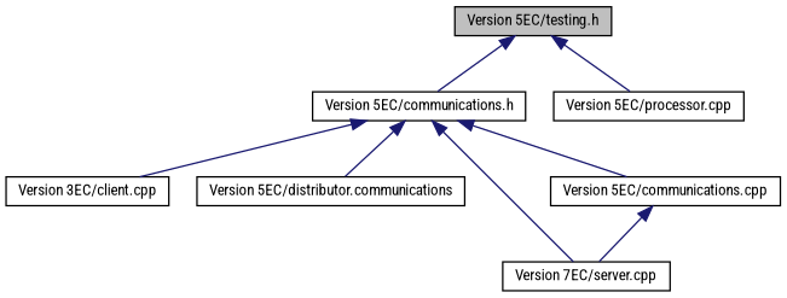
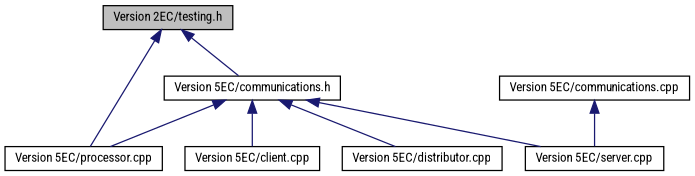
  digraph {
    fontname="Roboto Condensed"
    node [color=black fillcolor=white fontname="Roboto Condensed" fontsize=10 shape=record style=filled]
    edge [color=midnightblue dir=back fontname="Roboto Condensed" fontsize=10 labelfontname=Helvetica labelfontsize=10 style=solid]
-   n1 [fillcolor=grey75 fontcolor=black height=0.2 label="Version 5EC/testing.h" width=0.4]
+   n1 [fillcolor=grey75 fontcolor=black height=0.2 label="Version 2EC/testing.h" width=0.4]
    n2 [height=0.2 label="Version 5EC/communications.h" width=0.4]
    n3 [height=0.2 label="Version 5EC/processor.cpp" width=0.4]
-   n4 [height=0.2 label="Version 3EC/client.cpp" width=0.4]
-   n5 [height=0.2 label="Version 5EC/distributor.communications" width=0.4]
-   n6 [height=0.2 label="Version 7EC/server.cpp" width=0.4]
+   n4 [height=0.2 label="Version 5EC/client.cpp" width=0.4]
+   n5 [height=0.2 label="Version 5EC/distributor.cpp" width=0.4]
+   n6 [height=0.2 label="Version 5EC/server.cpp" width=0.4]
    n7 [height=0.2 label="Version 5EC/communications.cpp" width=0.4]
    n1 -> n2
    n1 -> n3
    n2 -> n4
    n2 -> n5
    n2 -> n6
-   n2 -> n7
+   n2 -> n3
    n7 -> n6
  }
